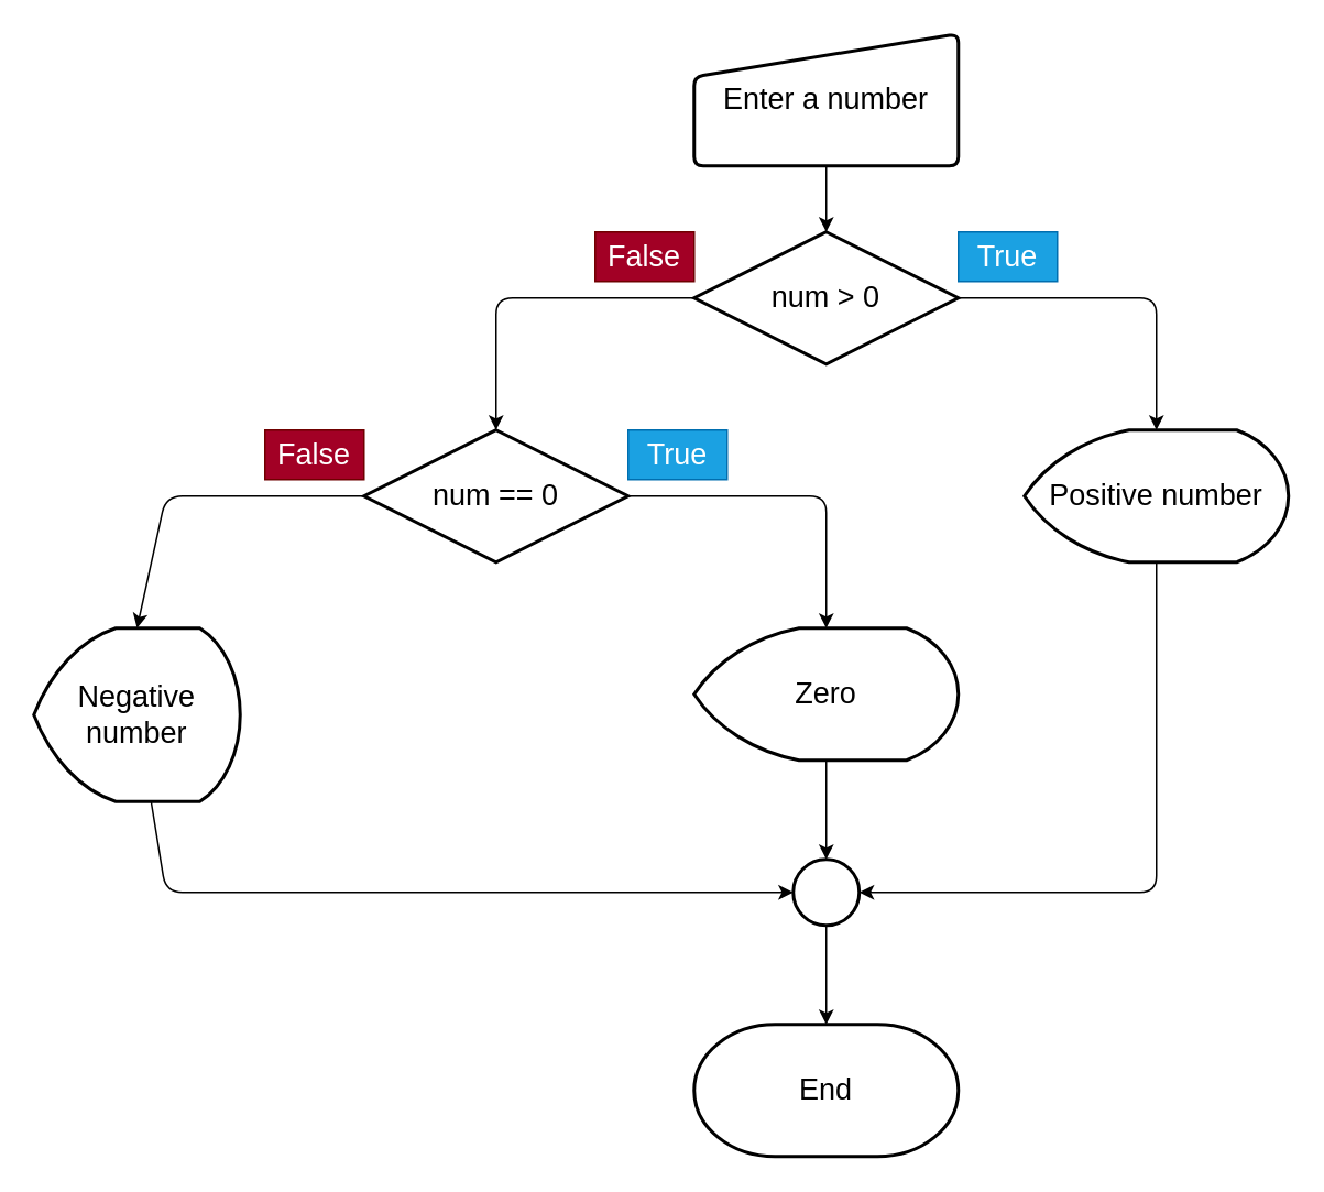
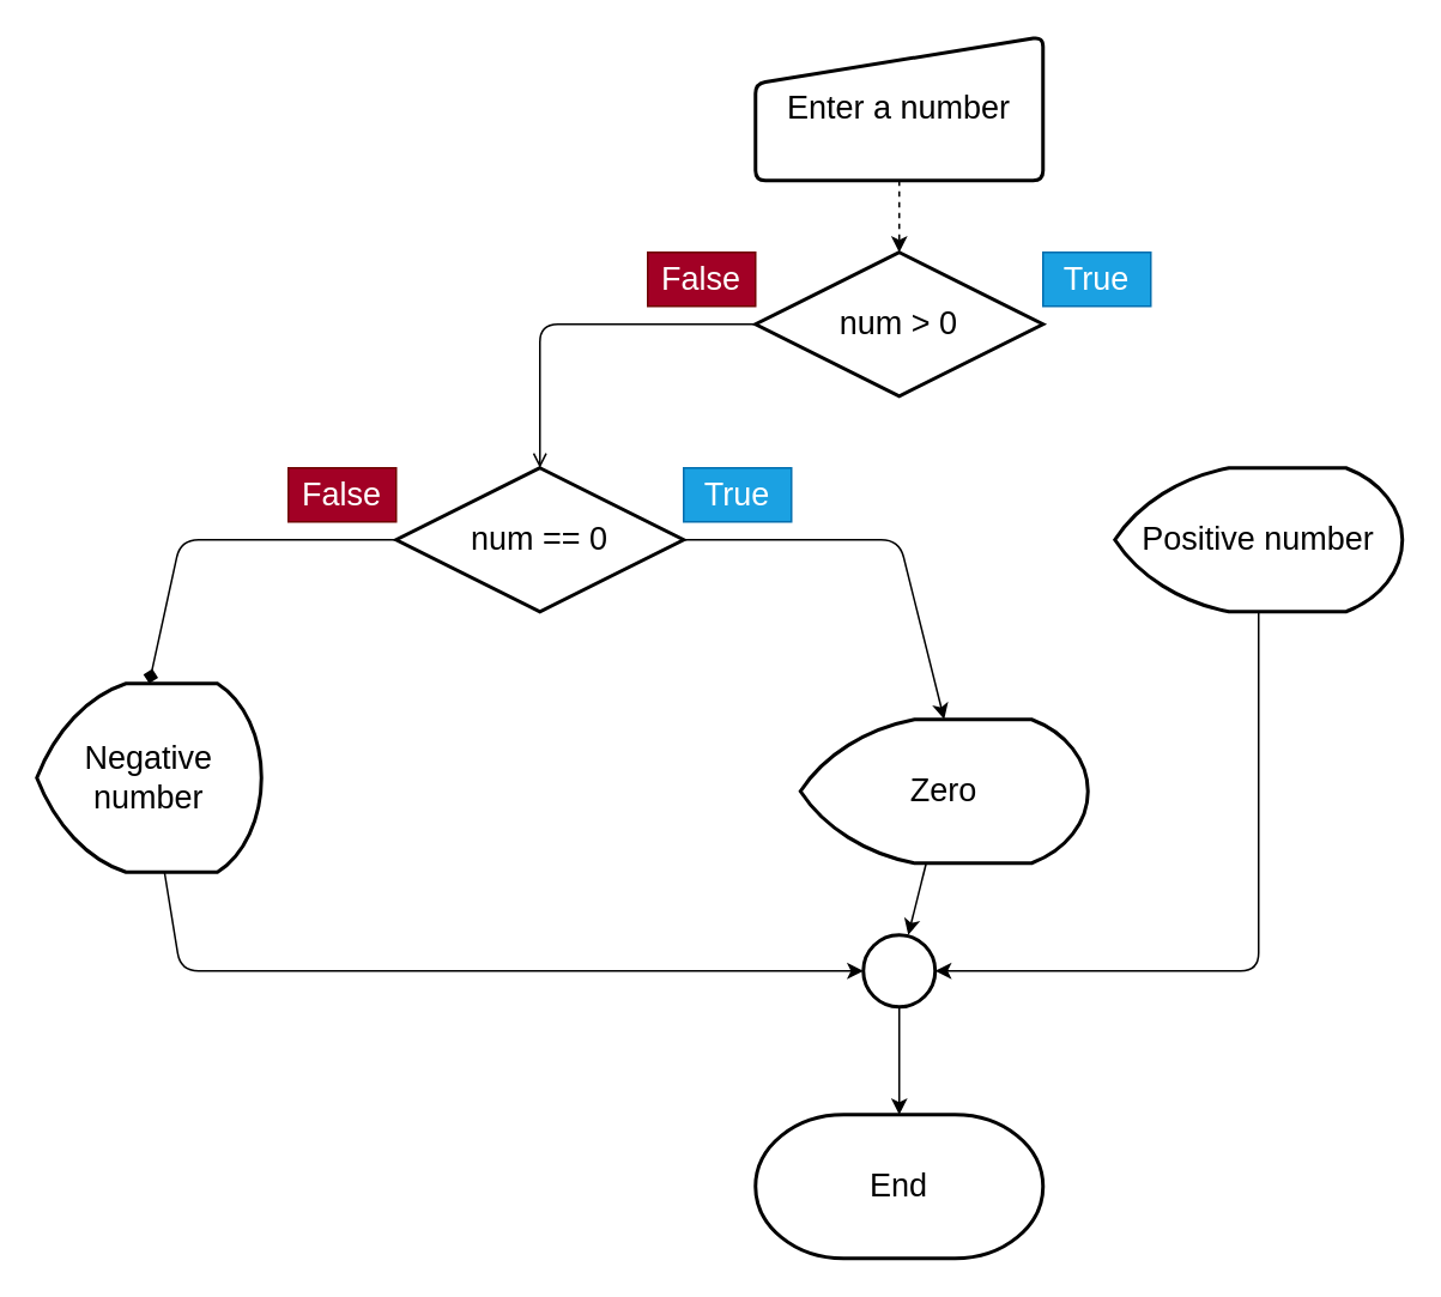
  <mxCell id="0" />
  <mxCell id="1" parent="0" />
  <mxCell id="2" value="&lt;font style=&quot;font-size: 18px;&quot;&gt;End&lt;br&gt;&lt;/font&gt;" style="strokeWidth=2;html=1;shape=mxgraph.flowchart.terminator;whiteSpace=wrap;" vertex="1" parent="1"><mxGeometry x="420" y="620" width="160" height="80" as="geometry" /></mxCell>
- <mxCell id="3" value="" style="edgeStyle=none;html=1;fontSize=18;" edge="1" parent="1" source="4" target="7"><mxGeometry relative="1" as="geometry" /></mxCell>
+ <mxCell id="3" value="" style="edgeStyle=none;html=1;fontSize=18;dashed=1;" edge="1" parent="1" source="4" target="7"><mxGeometry relative="1" as="geometry" /></mxCell>
  <mxCell id="4" value="Enter a number" style="html=1;strokeWidth=2;shape=manualInput;whiteSpace=wrap;rounded=1;size=26;arcSize=11;fontSize=18;" vertex="1" parent="1"><mxGeometry x="420" y="20" width="160" height="80" as="geometry" /></mxCell>
- <mxCell id="5" value="" style="edgeStyle=none;html=1;fontSize=18;" edge="1" parent="1" source="7" target="9"><mxGeometry relative="1" as="geometry"><Array as="points"><mxPoint x="700" y="180" /></Array></mxGeometry></mxCell>
- <mxCell id="6" style="edgeStyle=none;html=1;entryX=0.5;entryY=0;entryDx=0;entryDy=0;entryPerimeter=0;fontSize=18;" edge="1" parent="1" source="7" target="12"><mxGeometry relative="1" as="geometry"><Array as="points"><mxPoint x="300" y="180" /></Array></mxGeometry></mxCell>
+ <mxCell id="6" style="edgeStyle=none;html=1;entryX=0.5;entryY=0;entryDx=0;entryDy=0;entryPerimeter=0;fontSize=18;endArrow=open;" edge="1" parent="1" source="7" target="12"><mxGeometry relative="1" as="geometry"><Array as="points"><mxPoint x="300" y="180" /></Array></mxGeometry></mxCell>
  <mxCell id="7" value="num &amp;gt; 0" style="strokeWidth=2;html=1;shape=mxgraph.flowchart.decision;whiteSpace=wrap;fontSize=18;" vertex="1" parent="1"><mxGeometry x="420" y="140" width="160" height="80" as="geometry" /></mxCell>
  <mxCell id="8" style="edgeStyle=none;html=1;fontSize=18;entryX=1;entryY=0.5;entryDx=0;entryDy=0;entryPerimeter=0;" edge="1" parent="1" source="9" target="16"><mxGeometry relative="1" as="geometry"><mxPoint x="540" y="500" as="targetPoint" /><Array as="points"><mxPoint x="700" y="540" /></Array></mxGeometry></mxCell>
  <mxCell id="9" value="Positive number" style="strokeWidth=2;html=1;shape=mxgraph.flowchart.display;whiteSpace=wrap;fontSize=18;" vertex="1" parent="1"><mxGeometry x="620" y="260" width="160" height="80" as="geometry" /></mxCell>
  <mxCell id="10" style="edgeStyle=none;html=1;entryX=0.5;entryY=0;entryDx=0;entryDy=0;entryPerimeter=0;fontSize=18;" edge="1" parent="1" source="12" target="14"><mxGeometry relative="1" as="geometry"><Array as="points"><mxPoint x="500" y="300" /></Array></mxGeometry></mxCell>
- <mxCell id="11" style="edgeStyle=none;html=1;entryX=0.5;entryY=0;entryDx=0;entryDy=0;entryPerimeter=0;fontSize=18;" edge="1" parent="1" source="12" target="18"><mxGeometry relative="1" as="geometry"><Array as="points"><mxPoint x="100" y="300" /></Array></mxGeometry></mxCell>
+ <mxCell id="11" style="edgeStyle=none;html=1;entryX=0.5;entryY=0;entryDx=0;entryDy=0;entryPerimeter=0;fontSize=18;endArrow=diamond;" edge="1" parent="1" source="12" target="18"><mxGeometry relative="1" as="geometry"><Array as="points"><mxPoint x="100" y="300" /></Array></mxGeometry></mxCell>
  <mxCell id="12" value="num == 0" style="strokeWidth=2;html=1;shape=mxgraph.flowchart.decision;whiteSpace=wrap;fontSize=18;" vertex="1" parent="1"><mxGeometry x="220" y="260" width="160" height="80" as="geometry" /></mxCell>
  <mxCell id="13" value="" style="edgeStyle=none;html=1;fontSize=18;" edge="1" parent="1" source="14" target="16"><mxGeometry relative="1" as="geometry" /></mxCell>
- <mxCell id="14" value="Zero" style="strokeWidth=2;html=1;shape=mxgraph.flowchart.display;whiteSpace=wrap;fontSize=18;" vertex="1" parent="1"><mxGeometry x="420" y="380" width="160" height="80" as="geometry" /></mxCell>
+ <mxCell id="14" value="Zero" style="strokeWidth=2;html=1;shape=mxgraph.flowchart.display;whiteSpace=wrap;fontSize=18;" vertex="1" parent="1"><mxGeometry x="445" y="400" width="160" height="80" as="geometry" /></mxCell>
  <mxCell id="15" style="edgeStyle=none;html=1;entryX=0.5;entryY=0;entryDx=0;entryDy=0;entryPerimeter=0;fontSize=18;" edge="1" parent="1" source="16" target="2"><mxGeometry relative="1" as="geometry" /></mxCell>
  <mxCell id="16" value="" style="strokeWidth=2;html=1;shape=mxgraph.flowchart.start_2;whiteSpace=wrap;fontSize=18;" vertex="1" parent="1"><mxGeometry x="480" y="520" width="40" height="40" as="geometry" /></mxCell>
  <mxCell id="17" style="edgeStyle=none;html=1;entryX=0;entryY=0.5;entryDx=0;entryDy=0;entryPerimeter=0;fontSize=18;" edge="1" parent="1" source="18" target="16"><mxGeometry relative="1" as="geometry"><Array as="points"><mxPoint x="100" y="540" /></Array></mxGeometry></mxCell>
  <mxCell id="18" value="Negative number" style="strokeWidth=2;html=1;shape=mxgraph.flowchart.display;whiteSpace=wrap;fontSize=18;" vertex="1" parent="1"><mxGeometry x="20" y="380" width="125" height="105" as="geometry" /></mxCell>
  <mxCell id="19" value="True" style="text;html=1;strokeColor=#006EAF;fillColor=#1ba1e2;align=center;verticalAlign=middle;whiteSpace=wrap;rounded=0;fontSize=18;fontColor=#ffffff;" vertex="1" parent="1"><mxGeometry x="580" y="140" width="60" height="30" as="geometry" /></mxCell>
  <mxCell id="20" value="True" style="text;html=1;strokeColor=#006EAF;fillColor=#1ba1e2;align=center;verticalAlign=middle;whiteSpace=wrap;rounded=0;fontSize=18;fontColor=#ffffff;" vertex="1" parent="1"><mxGeometry x="380" y="260" width="60" height="30" as="geometry" /></mxCell>
  <mxCell id="21" value="False" style="text;html=1;strokeColor=#6F0000;fillColor=#a20025;align=center;verticalAlign=middle;whiteSpace=wrap;rounded=0;fontSize=18;fontColor=#ffffff;" vertex="1" parent="1"><mxGeometry x="360" y="140" width="60" height="30" as="geometry" /></mxCell>
  <mxCell id="22" value="False" style="text;html=1;strokeColor=#6F0000;fillColor=#a20025;align=center;verticalAlign=middle;whiteSpace=wrap;rounded=0;fontSize=18;fontColor=#ffffff;" vertex="1" parent="1"><mxGeometry x="160" y="260" width="60" height="30" as="geometry" /></mxCell>
